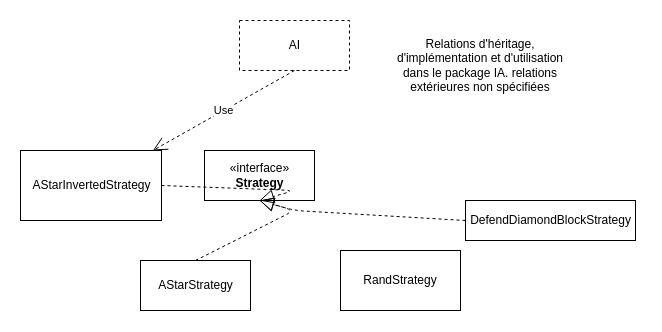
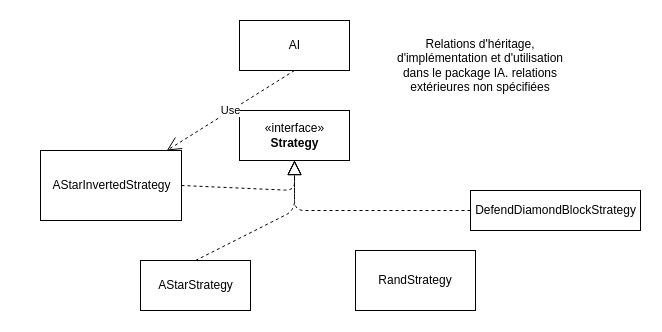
  <mxCell id="0" />
  <mxCell id="1" parent="0" />
- <mxCell id="2" value="AI" style="html=1;dashed=1;" vertex="1" parent="1"><mxGeometry x="239" y="20" width="110" height="50" as="geometry" /></mxCell>
- <mxCell id="3" value="«interface»&lt;br&gt;&lt;b&gt;Strategy&lt;/b&gt;" style="html=1;" vertex="1" parent="1"><mxGeometry x="204" y="150" width="110" height="50" as="geometry" /></mxCell>
- <mxCell id="4" value="AStarInvertedStrategy" style="html=1;" vertex="1" parent="1"><mxGeometry x="20" y="150" width="141" height="70" as="geometry" /></mxCell>
+ <mxCell id="2" value="AI" style="html=1;" vertex="1" parent="1"><mxGeometry x="239" y="20" width="110" height="50" as="geometry" /></mxCell>
+ <mxCell id="3" value="«interface»&lt;br&gt;&lt;b&gt;Strategy&lt;/b&gt;" style="html=1;" vertex="1" parent="1"><mxGeometry x="239" y="110" width="110" height="50" as="geometry" /></mxCell>
+ <mxCell id="4" value="AStarInvertedStrategy" style="html=1;" vertex="1" parent="1"><mxGeometry x="40" y="150" width="141" height="70" as="geometry" /></mxCell>
  <mxCell id="5" value="AStarStrategy" style="html=1;" vertex="1" parent="1"><mxGeometry x="140" y="260" width="110" height="50" as="geometry" /></mxCell>
- <mxCell id="6" value="DefendDiamondBlockStrategy" style="html=1;" vertex="1" parent="1"><mxGeometry x="465" y="200" width="170" height="40" as="geometry" /></mxCell>
- <mxCell id="7" value="RandStrategy" style="rounded=0;whiteSpace=wrap;html=1;" vertex="1" parent="1"><mxGeometry x="340" y="250" width="120" height="60" as="geometry" /></mxCell>
+ <mxCell id="6" value="DefendDiamondBlockStrategy" style="html=1;" vertex="1" parent="1"><mxGeometry x="470" y="190" width="170" height="40" as="geometry" /></mxCell>
+ <mxCell id="7" value="RandStrategy" style="rounded=0;whiteSpace=wrap;html=1;" vertex="1" parent="1"><mxGeometry x="355" y="250" width="120" height="60" as="geometry" /></mxCell>
  <mxCell id="8" value="" style="endArrow=block;dashed=1;endFill=0;endSize=12;html=1;exitX=1;exitY=0.5;exitDx=0;exitDy=0;entryX=0.5;entryY=1;entryDx=0;entryDy=0;" edge="1" parent="1" source="4" target="3"><mxGeometry width="160" relative="1" as="geometry"><mxPoint x="240" y="380" as="sourcePoint" /><mxPoint x="400" y="380" as="targetPoint" /><Array as="points"><mxPoint x="294" y="190" /></Array></mxGeometry></mxCell>
  <mxCell id="9" value="" style="endArrow=block;dashed=1;endFill=0;endSize=12;html=1;exitX=0.5;exitY=0;exitDx=0;exitDy=0;entryX=0.5;entryY=1;entryDx=0;entryDy=0;" edge="1" parent="1" source="5" target="3"><mxGeometry width="160" relative="1" as="geometry"><mxPoint x="171" y="195" as="sourcePoint" /><mxPoint x="304" y="170" as="targetPoint" /><Array as="points"><mxPoint x="294" y="210" /></Array></mxGeometry></mxCell>
  <mxCell id="10" value="" style="endArrow=block;dashed=1;endFill=0;endSize=12;html=1;exitX=0;exitY=0.5;exitDx=0;exitDy=0;entryX=0.5;entryY=1;entryDx=0;entryDy=0;" edge="1" parent="1" source="6" target="3"><mxGeometry width="160" relative="1" as="geometry"><mxPoint x="410" y="260" as="sourcePoint" /><mxPoint x="304" y="170" as="targetPoint" /><Array as="points"><mxPoint x="294" y="210" /></Array></mxGeometry></mxCell>
  <mxCell id="11" value="Use" style="endArrow=open;endSize=12;dashed=1;html=1;exitX=0.5;exitY=1;exitDx=0;exitDy=0;" edge="1" parent="1" source="2" target="4"><mxGeometry width="160" relative="1" as="geometry"><mxPoint x="140" y="440" as="sourcePoint" /><mxPoint x="300" y="440" as="targetPoint" /></mxGeometry></mxCell>
  <mxCell id="12" value="Relations d'héritage, d'implémentation et d'utilisation dans le package IA. relations extérieures non spécifiées" style="text;html=1;strokeColor=none;fillColor=none;align=center;verticalAlign=middle;whiteSpace=wrap;rounded=0;" vertex="1" parent="1"><mxGeometry x="390" y="20" width="180" height="90" as="geometry" /></mxCell>
